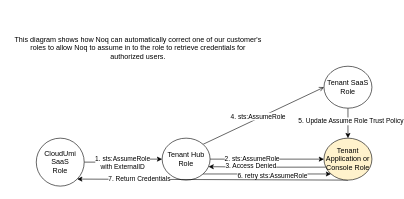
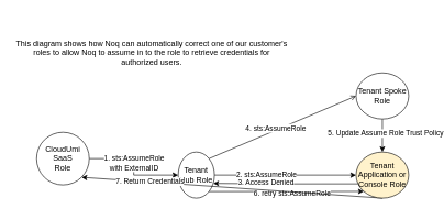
  <mxCell id="0" />
  <mxCell id="1" parent="0" />
  <mxCell id="2" value="" style="edgeStyle=orthogonalEdgeStyle;rounded=0;orthogonalLoop=1;jettySize=auto;html=1;" parent="1" source="4" target="11" edge="1"><mxGeometry relative="1" as="geometry" /></mxCell>
  <mxCell id="3" value="1. sts:AssumeRole&lt;br&gt;with ExternalID" style="edgeLabel;html=1;align=center;verticalAlign=middle;resizable=0;points=[];" parent="2" vertex="1" connectable="0"><mxGeometry x="-0.073" relative="1" as="geometry"><mxPoint as="offset" /></mxGeometry></mxCell>
- <mxCell id="4" value="CloudUmi&lt;br&gt;SaaS&lt;br&gt;Role" style="ellipse;whiteSpace=wrap;html=1;" parent="1" vertex="1"><mxGeometry x="60" y="230" width="80" height="80" as="geometry" /></mxCell>
+ <mxCell id="4" value="CloudUmi&lt;br&gt;SaaS&lt;br&gt;Role" style="ellipse;whiteSpace=wrap;html=1;" parent="1" vertex="1"><mxGeometry x="55" y="200" width="80" height="80" as="geometry" /></mxCell>
  <mxCell id="5" value="" style="edgeStyle=orthogonalEdgeStyle;rounded=0;orthogonalLoop=1;jettySize=auto;html=1;" parent="1" source="11" target="16" edge="1"><mxGeometry relative="1" as="geometry" /></mxCell>
  <mxCell id="6" value="2. sts:AssumeRole" style="edgeLabel;html=1;align=center;verticalAlign=middle;resizable=0;points=[];" parent="5" vertex="1" connectable="0"><mxGeometry x="-0.275" y="2" relative="1" as="geometry"><mxPoint as="offset" /></mxGeometry></mxCell>
  <mxCell id="7" style="rounded=0;orthogonalLoop=1;jettySize=auto;html=1;exitX=1;exitY=0;exitDx=0;exitDy=0;entryX=0;entryY=0.5;entryDx=0;entryDy=0;endArrow=open;" parent="1" source="11" target="19" edge="1"><mxGeometry relative="1" as="geometry"><mxPoint x="540" y="180" as="targetPoint" /></mxGeometry></mxCell>
  <mxCell id="8" value="4. sts:AssumeRole" style="edgeLabel;html=1;align=center;verticalAlign=middle;resizable=0;points=[];" parent="7" vertex="1" connectable="0"><mxGeometry x="-0.087" y="3" relative="1" as="geometry"><mxPoint as="offset" /></mxGeometry></mxCell>
  <mxCell id="9" style="edgeStyle=none;rounded=0;orthogonalLoop=1;jettySize=auto;html=1;exitX=1;exitY=1;exitDx=0;exitDy=0;entryX=0;entryY=1;entryDx=0;entryDy=0;" parent="1" source="11" target="16" edge="1"><mxGeometry relative="1" as="geometry" /></mxCell>
  <mxCell id="10" value="6. retry sts:AssumeRole" style="edgeLabel;html=1;align=center;verticalAlign=middle;resizable=0;points=[];" parent="9" vertex="1" connectable="0"><mxGeometry x="0.074" y="-3" relative="1" as="geometry"><mxPoint as="offset" /></mxGeometry></mxCell>
- <mxCell id="11" value="Tenant Hub Role" style="ellipse;whiteSpace=wrap;html=1;" parent="1" vertex="1"><mxGeometry x="270" y="230" width="80" height="70" as="geometry" /></mxCell>
+ <mxCell id="11" value="Tenant Hub Role" style="ellipse;whiteSpace=wrap;html=1;" parent="1" vertex="1"><mxGeometry x="270" y="230" width="55" height="70" as="geometry" /></mxCell>
  <mxCell id="12" style="edgeStyle=orthogonalEdgeStyle;rounded=0;orthogonalLoop=1;jettySize=auto;html=1;exitX=0.033;exitY=0.691;exitDx=0;exitDy=0;entryX=0.968;entryY=0.68;entryDx=0;entryDy=0;exitPerimeter=0;entryPerimeter=0;" parent="1" source="16" target="11" edge="1"><mxGeometry relative="1" as="geometry" /></mxCell>
  <mxCell id="13" value="3. Access Denied" style="edgeLabel;html=1;align=center;verticalAlign=middle;resizable=0;points=[];" parent="12" vertex="1" connectable="0"><mxGeometry x="0.281" y="-1" relative="1" as="geometry"><mxPoint as="offset" /></mxGeometry></mxCell>
  <mxCell id="14" style="edgeStyle=none;rounded=0;orthogonalLoop=1;jettySize=auto;html=1;exitX=0.5;exitY=1;exitDx=0;exitDy=0;entryX=1;entryY=1;entryDx=0;entryDy=0;" parent="1" source="16" target="4" edge="1"><mxGeometry relative="1" as="geometry" /></mxCell>
  <mxCell id="15" value="7. Return Credentials" style="edgeLabel;html=1;align=center;verticalAlign=middle;resizable=0;points=[];" parent="14" vertex="1" connectable="0"><mxGeometry x="0.547" y="-1" relative="1" as="geometry"><mxPoint as="offset" /></mxGeometry></mxCell>
  <mxCell id="16" value="Tenant&lt;br&gt;Application or Console Role" style="ellipse;whiteSpace=wrap;html=1;fillColor=#fff2cc;" parent="1" vertex="1"><mxGeometry x="540" y="230" width="80" height="70" as="geometry" /></mxCell>
  <mxCell id="17" value="" style="edgeStyle=none;rounded=0;orthogonalLoop=1;jettySize=auto;html=1;" parent="1" source="19" target="16" edge="1"><mxGeometry relative="1" as="geometry" /></mxCell>
  <mxCell id="18" value="5. Update Assume Role Trust Policy" style="edgeLabel;html=1;align=center;verticalAlign=middle;resizable=0;points=[];" parent="17" vertex="1" connectable="0"><mxGeometry x="-0.175" y="4" relative="1" as="geometry"><mxPoint as="offset" /></mxGeometry></mxCell>
- <mxCell id="19" value="Tenant SaaS Role" style="ellipse;whiteSpace=wrap;html=1;" parent="1" vertex="1"><mxGeometry x="540" y="110" width="80" height="70" as="geometry" /></mxCell>
+ <mxCell id="19" value="Tenant Spoke Role" style="ellipse;whiteSpace=wrap;html=1;" parent="1" vertex="1"><mxGeometry x="540" y="110" width="80" height="70" as="geometry" /></mxCell>
  <mxCell id="20" value="This diagram shows how Noq can automatically correct one of our customer's roles to allow Noq to assume in to the role to retrieve credentials for authorized users." style="text;html=1;strokeColor=none;fillColor=none;align=center;verticalAlign=middle;whiteSpace=wrap;rounded=0;" vertex="1" parent="1"><mxGeometry x="20" y="20" width="420" height="120" as="geometry" /></mxCell>
